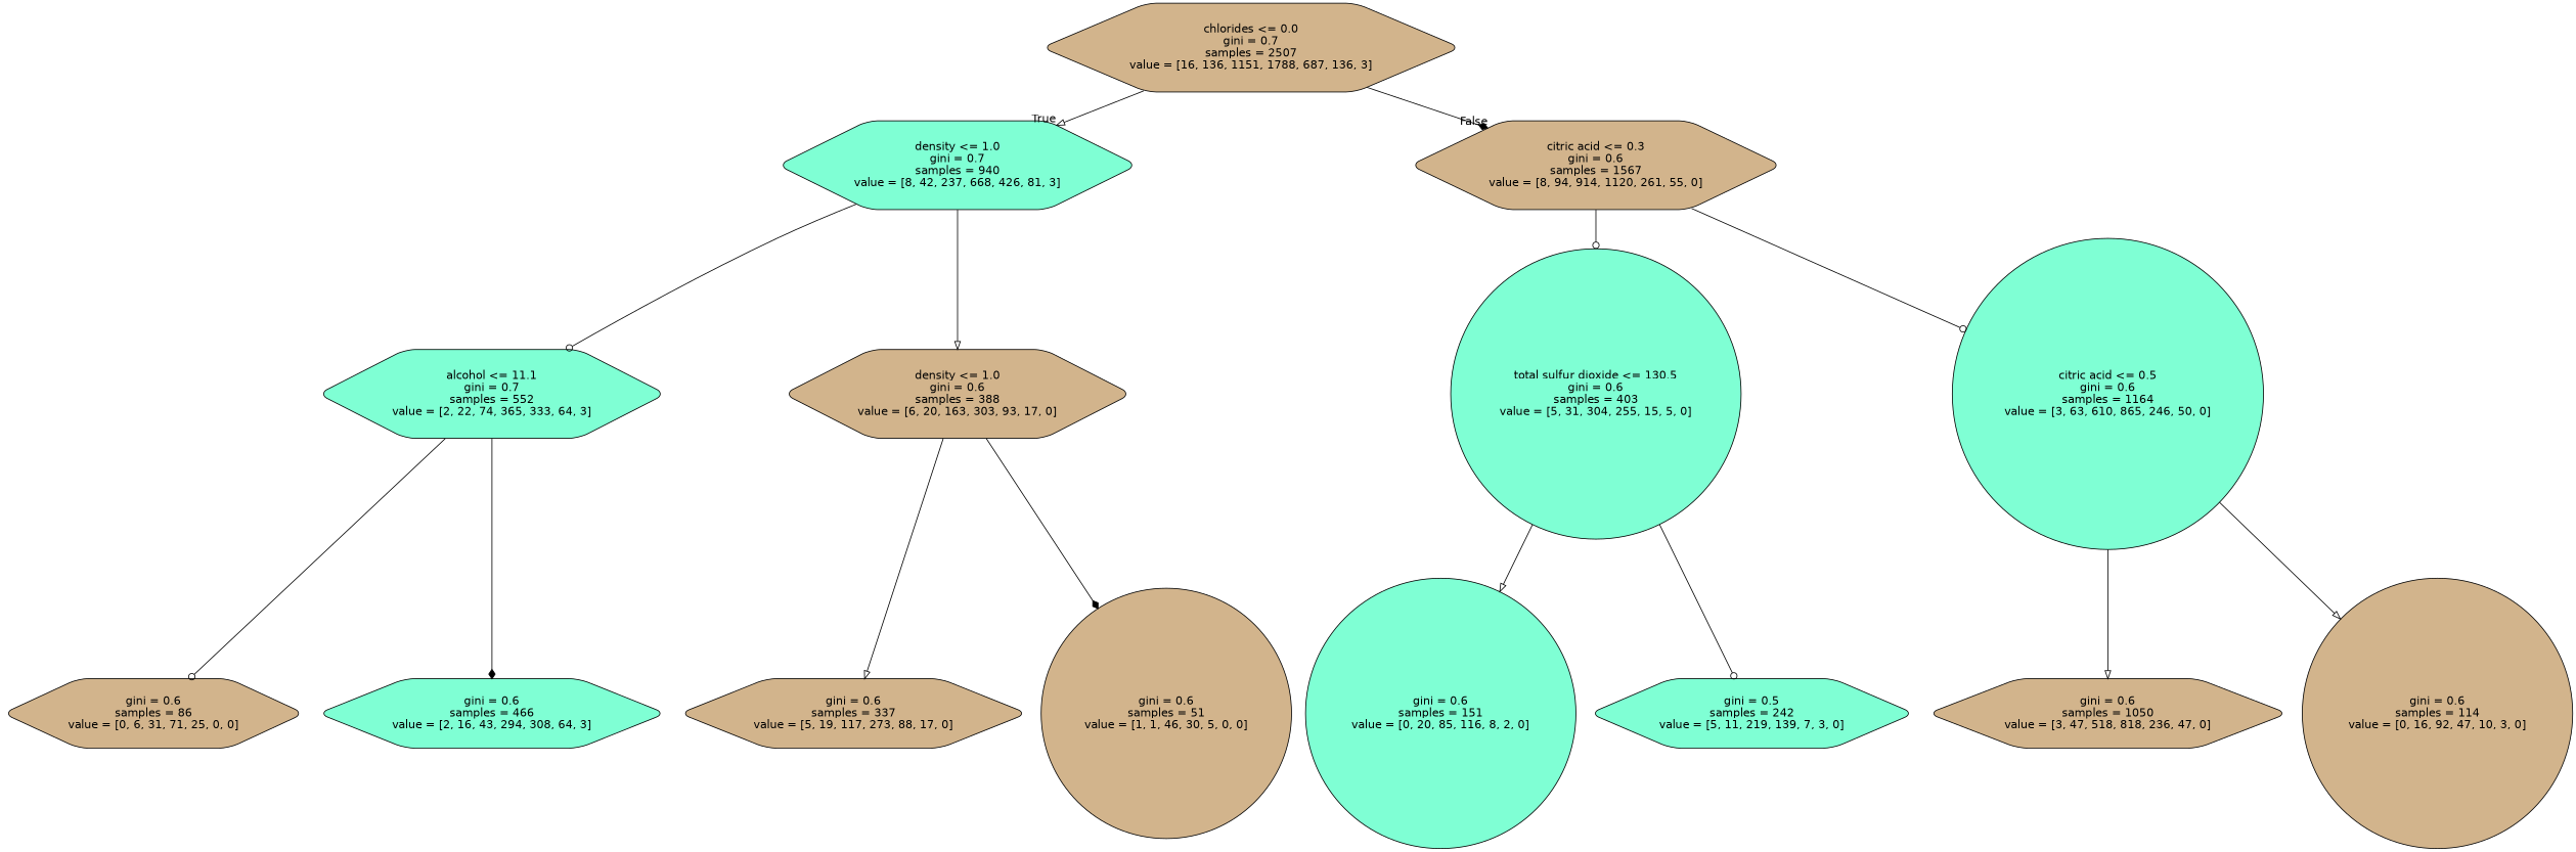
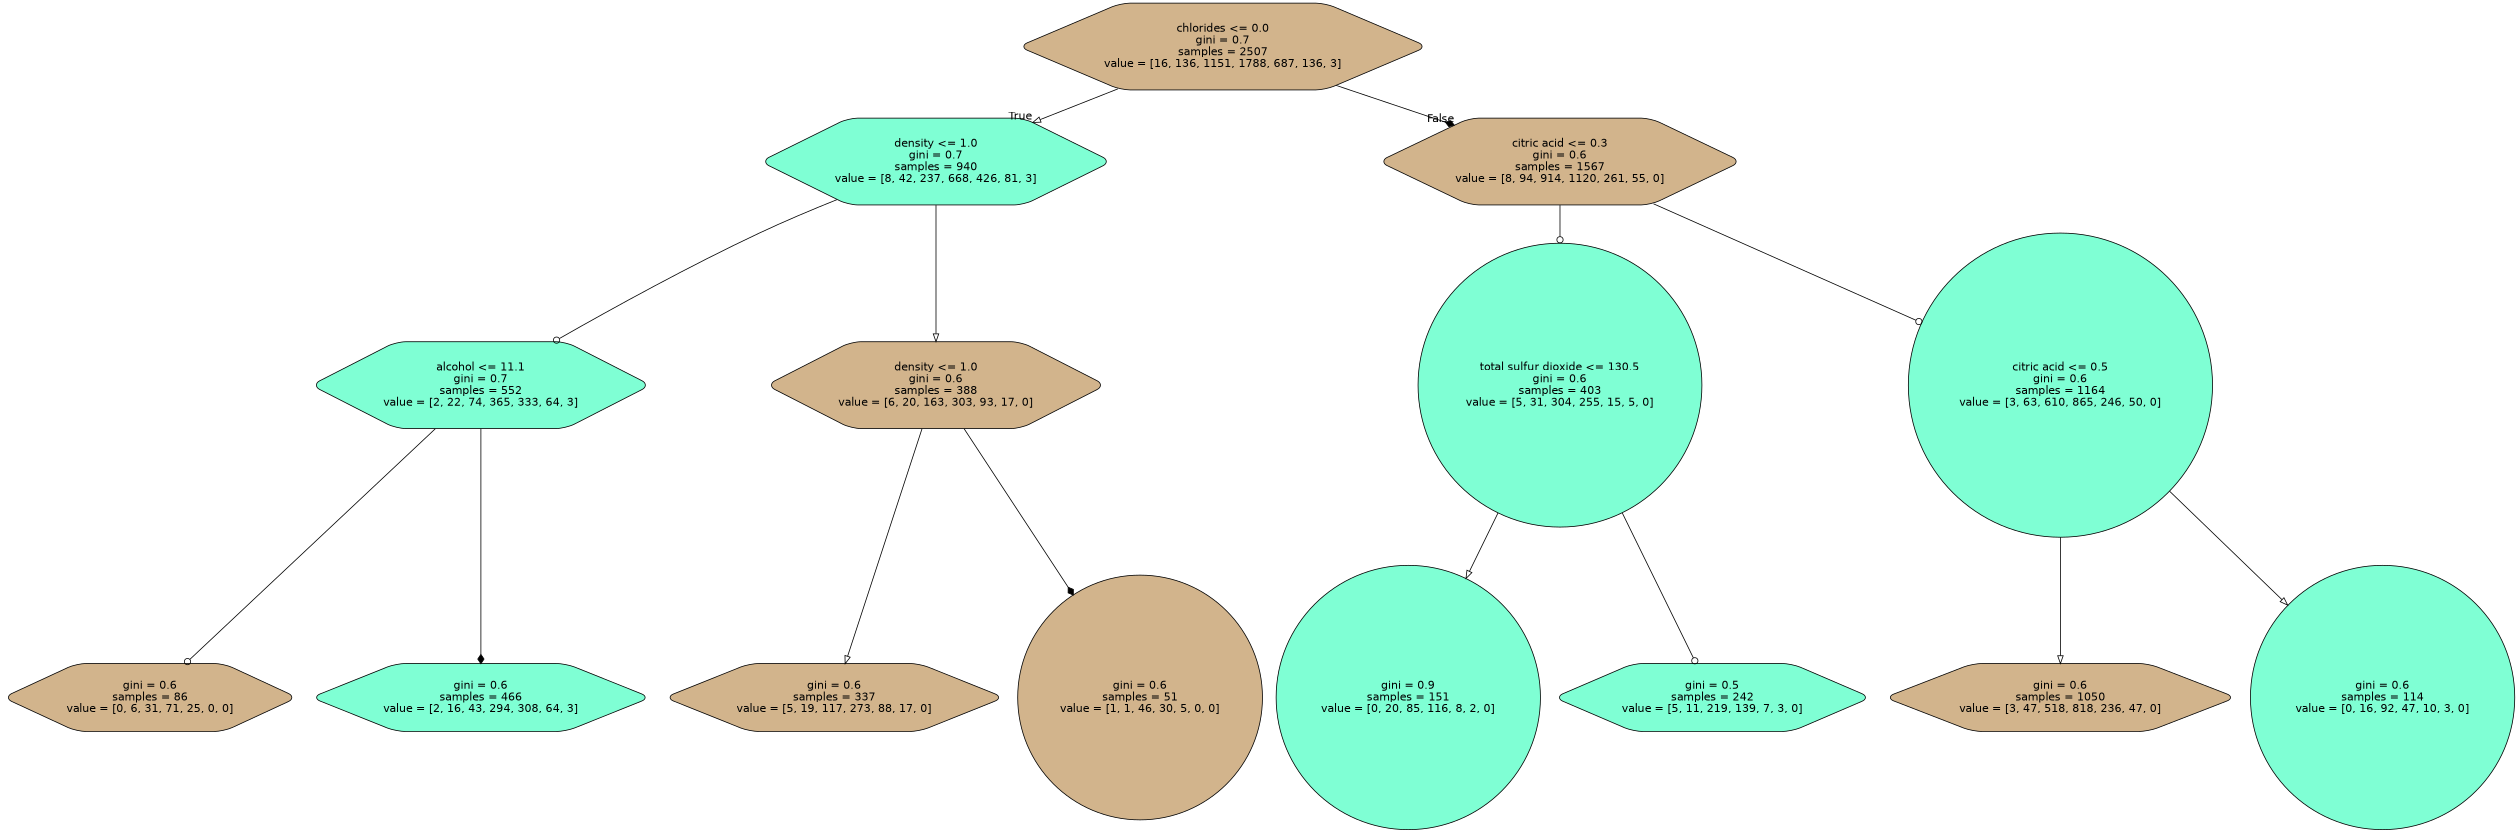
  digraph {
    node [color=black fillcolor=aquamarine fontname=helvetica shape=hexagon style="rounded,filled"]
    edge [arrowhead=onormal fontname=helvetica]
    n1 [fillcolor=tan label="chlorides <= 0.0\ngini = 0.7\nsamples = 2507\nvalue = [16, 136, 1151, 1788, 687, 136, 3]"]
    n2 [label="density <= 1.0\ngini = 0.7\nsamples = 940\nvalue = [8, 42, 237, 668, 426, 81, 3]"]
    n3 [fillcolor=tan label="citric acid <= 0.3\ngini = 0.6\nsamples = 1567\nvalue = [8, 94, 914, 1120, 261, 55, 0]"]
    n4 [label="alcohol <= 11.1\ngini = 0.7\nsamples = 552\nvalue = [2, 22, 74, 365, 333, 64, 3]"]
    n5 [fillcolor=tan label="density <= 1.0\ngini = 0.6\nsamples = 388\nvalue = [6, 20, 163, 303, 93, 17, 0]"]
    n6 [label="total sulfur dioxide <= 130.5\ngini = 0.6\nsamples = 403\nvalue = [5, 31, 304, 255, 15, 5, 0]" shape=circle]
    n7 [label="citric acid <= 0.5\ngini = 0.6\nsamples = 1164\nvalue = [3, 63, 610, 865, 246, 50, 0]" shape=circle]
    n8 [fillcolor=tan label="gini = 0.6\nsamples = 86\nvalue = [0, 6, 31, 71, 25, 0, 0]"]
    n9 [label="gini = 0.6\nsamples = 466\nvalue = [2, 16, 43, 294, 308, 64, 3]"]
    n10 [fillcolor=tan label="gini = 0.6\nsamples = 337\nvalue = [5, 19, 117, 273, 88, 17, 0]"]
    n11 [fillcolor=tan label="gini = 0.6\nsamples = 51\nvalue = [1, 1, 46, 30, 5, 0, 0]" shape=circle]
-   n12 [label="gini = 0.6\nsamples = 151\nvalue = [0, 20, 85, 116, 8, 2, 0]" shape=circle]
+   n12 [label="gini = 0.9\nsamples = 151\nvalue = [0, 20, 85, 116, 8, 2, 0]" shape=circle]
    n13 [label="gini = 0.5\nsamples = 242\nvalue = [5, 11, 219, 139, 7, 3, 0]"]
    n14 [fillcolor=tan label="gini = 0.6\nsamples = 1050\nvalue = [3, 47, 518, 818, 236, 47, 0]"]
-   n15 [fillcolor=tan label="gini = 0.6\nsamples = 114\nvalue = [0, 16, 92, 47, 10, 3, 0]" shape=circle]
+   n15 [label="gini = 0.6\nsamples = 114\nvalue = [0, 16, 92, 47, 10, 3, 0]" shape=circle]
    n1 -> n2 [headlabel=True labelangle=45 labeldistance=2.5]
    n1 -> n3 [arrowhead=diamond headlabel=False labelangle=-45 labeldistance=2.5]
    n2 -> n4 [arrowhead=odot]
    n2 -> n5
    n3 -> n6 [arrowhead=odot]
    n3 -> n7 [arrowhead=odot]
    n4 -> n8 [arrowhead=odot]
    n4 -> n9 [arrowhead=diamond]
    n5 -> n10
    n5 -> n11 [arrowhead=diamond]
    n6 -> n12
    n6 -> n13 [arrowhead=odot]
    n7 -> n14
    n7 -> n15
  }
